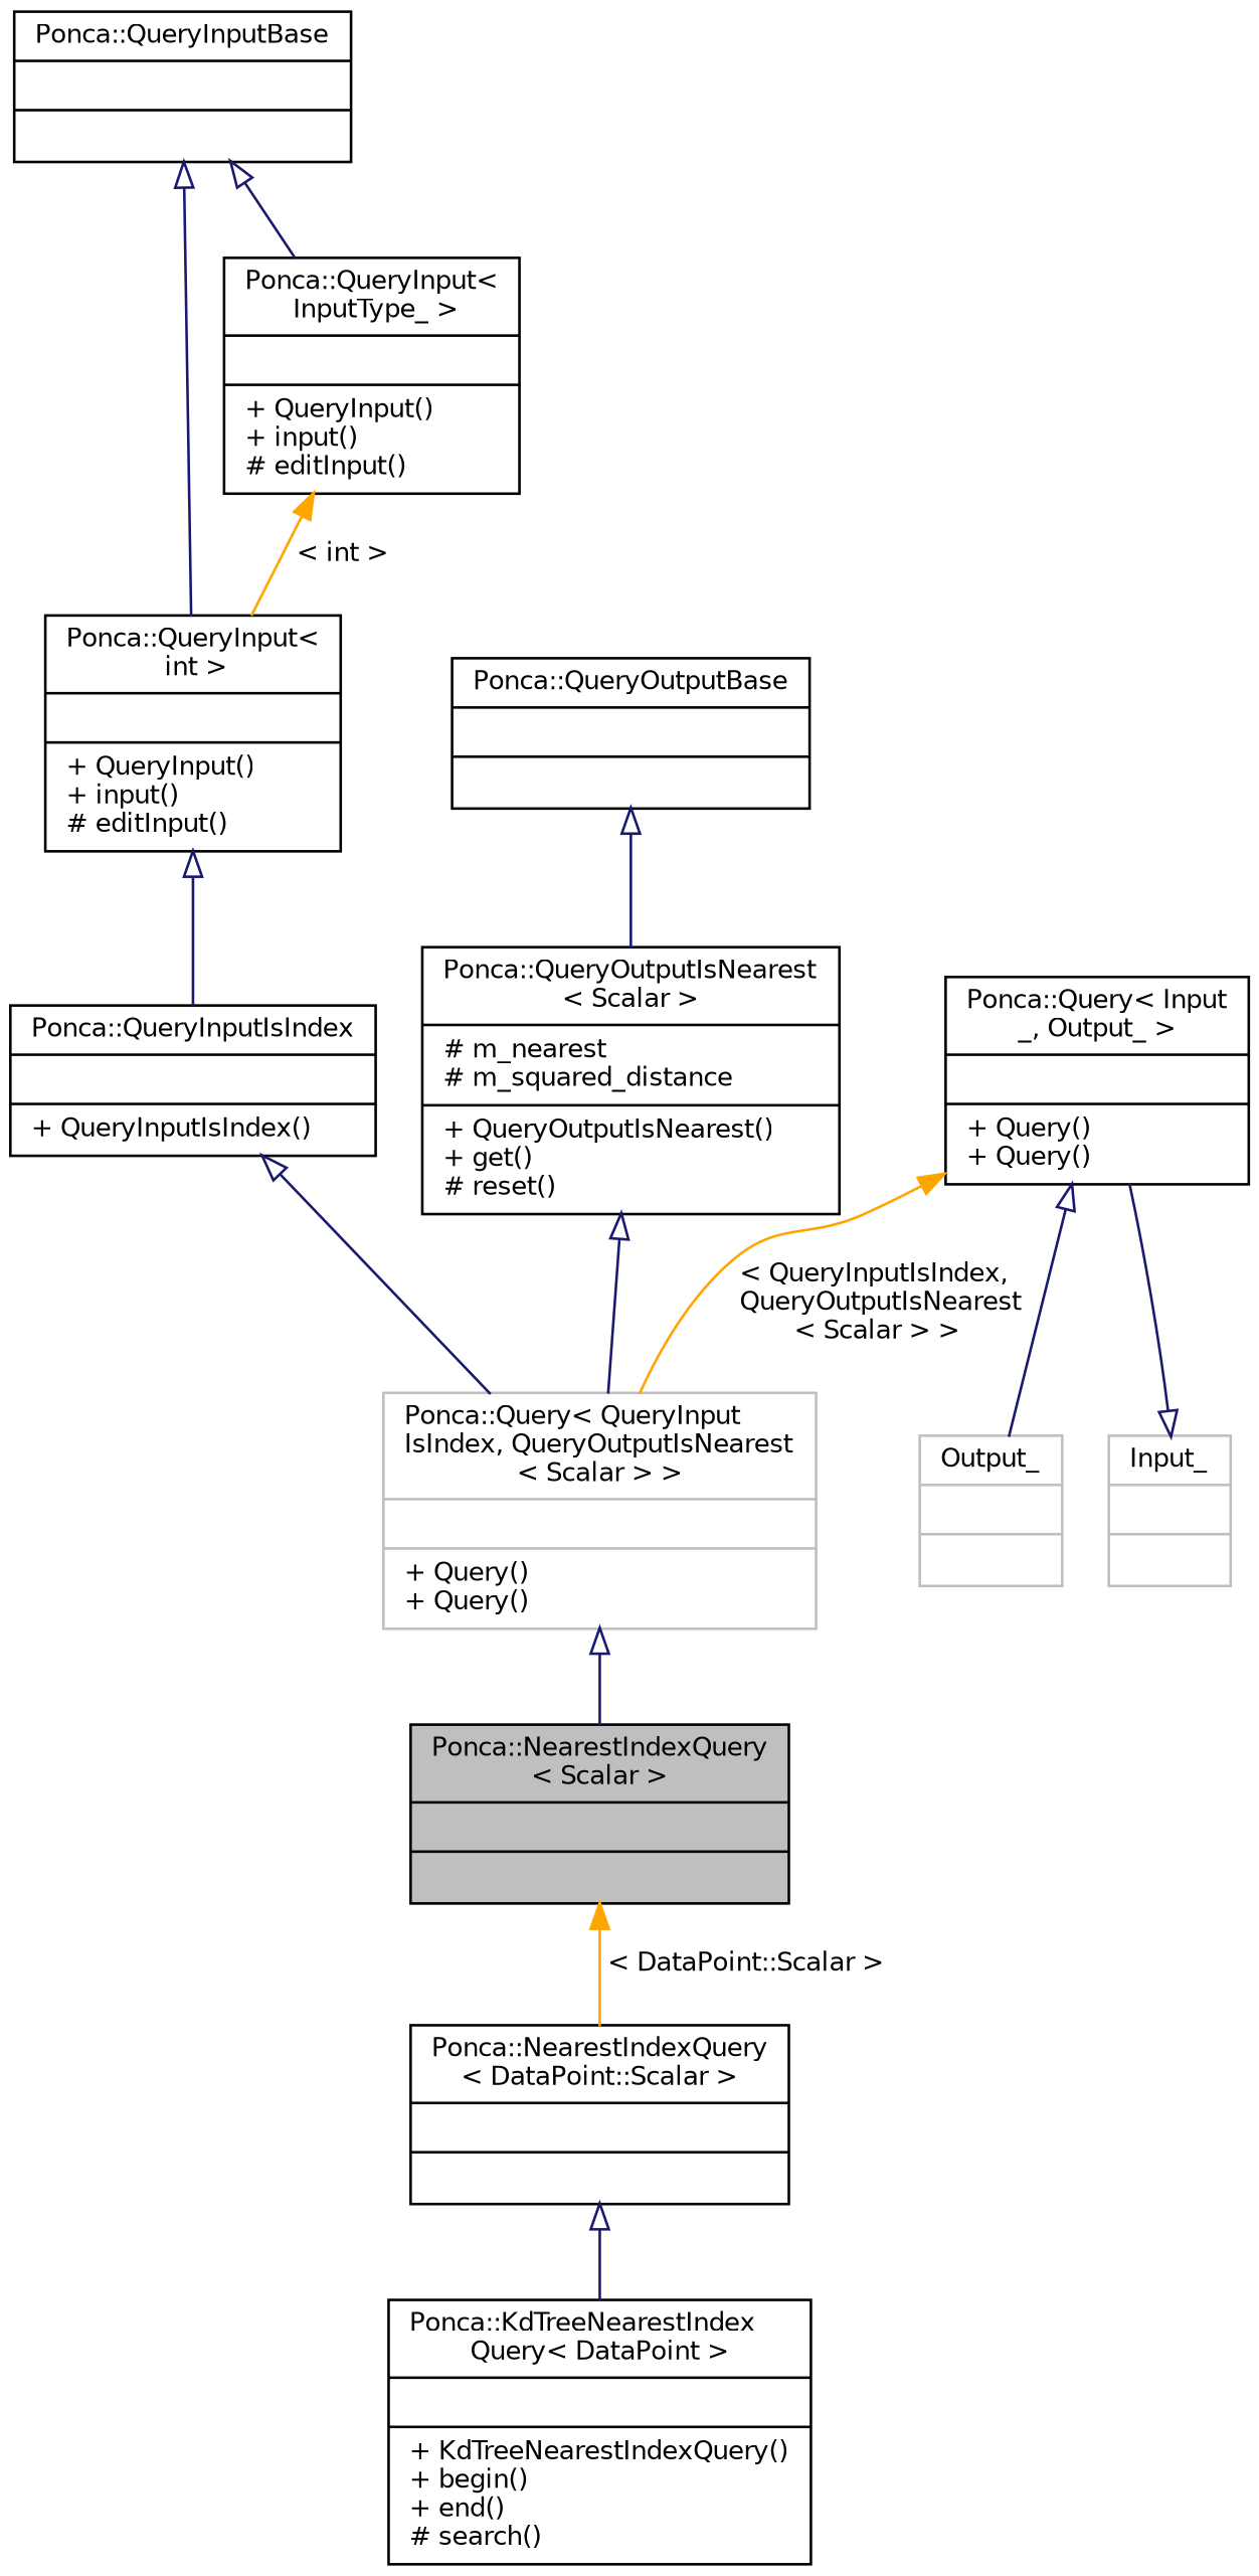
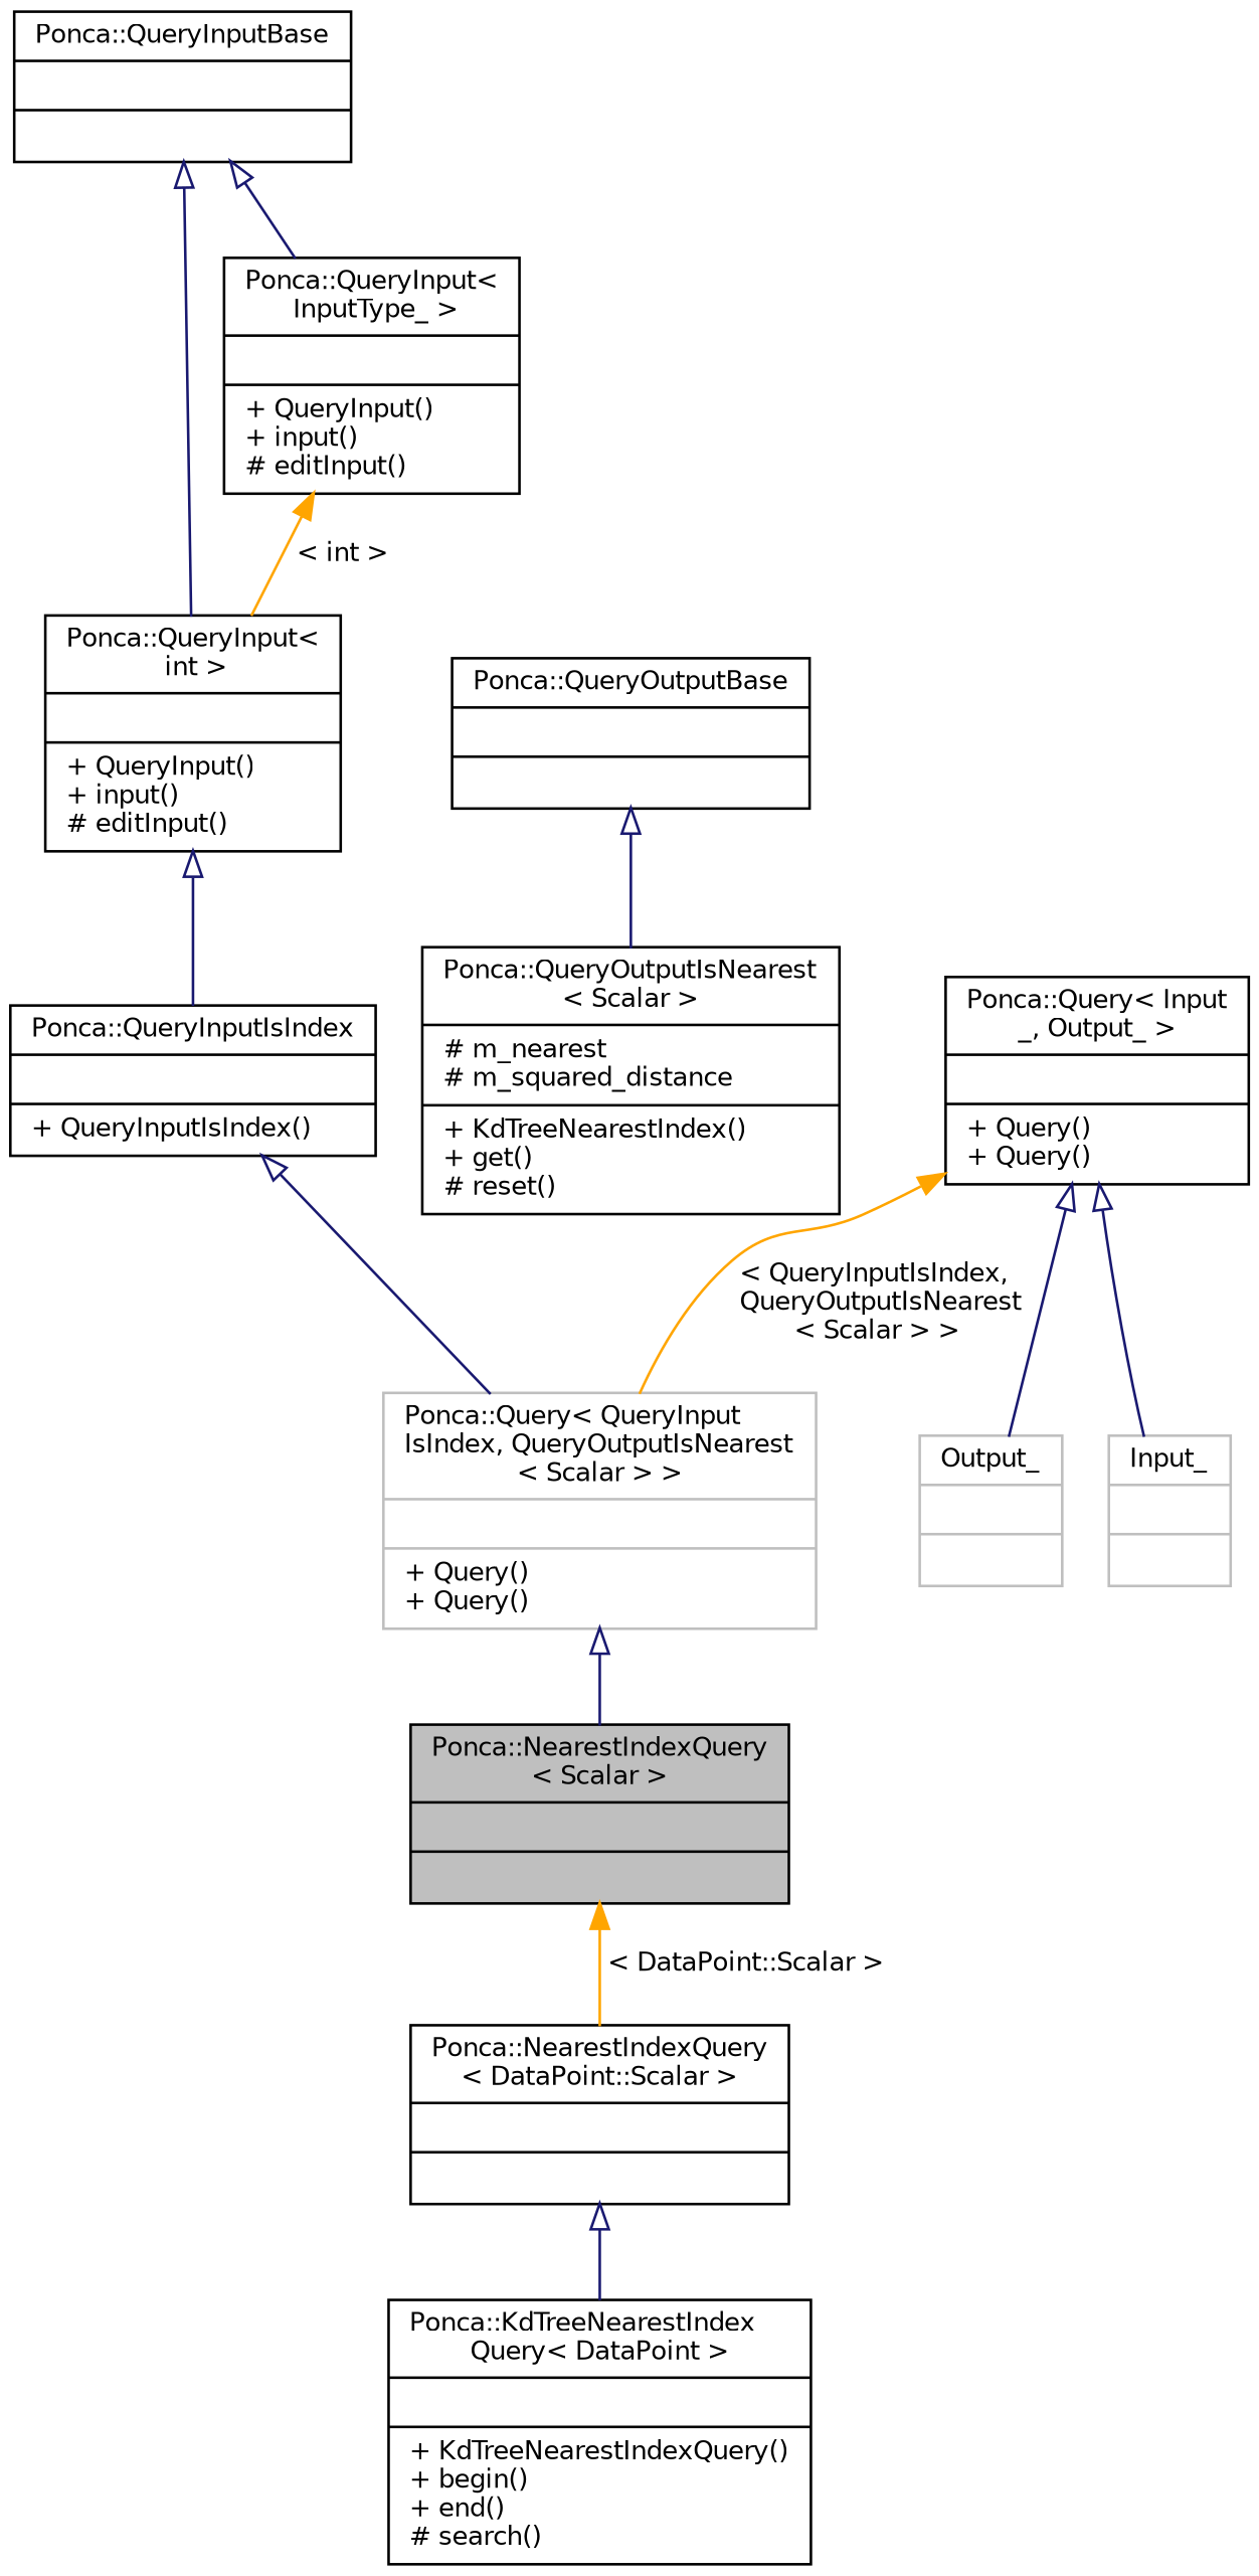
  digraph {
    node [color=black fontname=Helvetica fontsize=10 shape=record]
    edge [color=midnightblue dir=back fontname=Helvetica fontsize=10 labelfontname=Helvetica labelfontsize=10 style=solid arrowtail=onormal]
    n1 [fillcolor=grey75 fontcolor=black height=0.2 label="{Ponca::NearestIndexQuery\l\< Scalar \>\n||}" style=filled width=0.4]
    n2 [height=0.2 label="{Ponca::NearestIndexQuery\l\< DataPoint::Scalar \>\n||}" width=0.4]
    n3 [height=0.2 label="{Ponca::KdTreeNearestIndex\lQuery\< DataPoint \>\n||+ KdTreeNearestIndexQuery()\l+ begin()\l+ end()\l# search()\l}" width=0.4]
    n4 [color=grey75 height=0.2 label="{Ponca::Query\< QueryInput\lIsIndex, QueryOutputIsNearest\l\< Scalar \> \>\n||+ Query()\l+ Query()\l}" width=0.4]
    n5 [height=0.2 label="{Ponca::QueryInputIsIndex\n||+ QueryInputIsIndex()\l}" width=0.4]
    n6 [height=0.2 label="{Ponca::QueryInput\<\l int \>\n||+ QueryInput()\l+ input()\l# editInput()\l}" width=0.4]
    n7 [height=0.2 label="{Ponca::QueryInputBase\n||}" width=0.4]
    n8 [height=0.2 label="{Ponca::QueryInput\<\l InputType_ \>\n||+ QueryInput()\l+ input()\l# editInput()\l}" width=0.4]
-   n9 [height=0.2 label="{Ponca::QueryOutputIsNearest\l\< Scalar \>\n|# m_nearest\l# m_squared_distance\l|+ QueryOutputIsNearest()\l+ get()\l# reset()\l}" width=0.4]
+   n9 [height=0.2 label="{Ponca::QueryOutputIsNearest\l\< Scalar \>\n|# m_nearest\l# m_squared_distance\l|+ KdTreeNearestIndex()\l+ get()\l# reset()\l}" width=0.4]
    n10 [height=0.2 label="{Ponca::QueryOutputBase\n||}" width=0.4]
    n11 [height=0.2 label="{Ponca::Query\< Input\l_, Output_ \>\n||+ Query()\l+ Query()\l}" width=0.4]
    n12 [color=grey75 height=0.2 label="{Output_\n||}" width=0.4]
    n13 [color=grey75 height=0.2 label="{Input_\n||}" width=0.4]
    n1 -> n2 [color=orange label=" \< DataPoint::Scalar \>" arrowtail=""]
    n2 -> n3
    n4 -> n1
    n5 -> n4
    n6 -> n5
    n7 -> n6
    n7 -> n8
    n8 -> n6 [color=orange label=" \< int \>" arrowtail=""]
-   n9 -> n4
    n10 -> n9
    n11 -> n4 [color=orange label=" \< QueryInputIsIndex,\l QueryOutputIsNearest\l\< Scalar \> \>" arrowtail=""]
    n11 -> n12
-   n13 -> n11
+   n11 -> n13
  }
